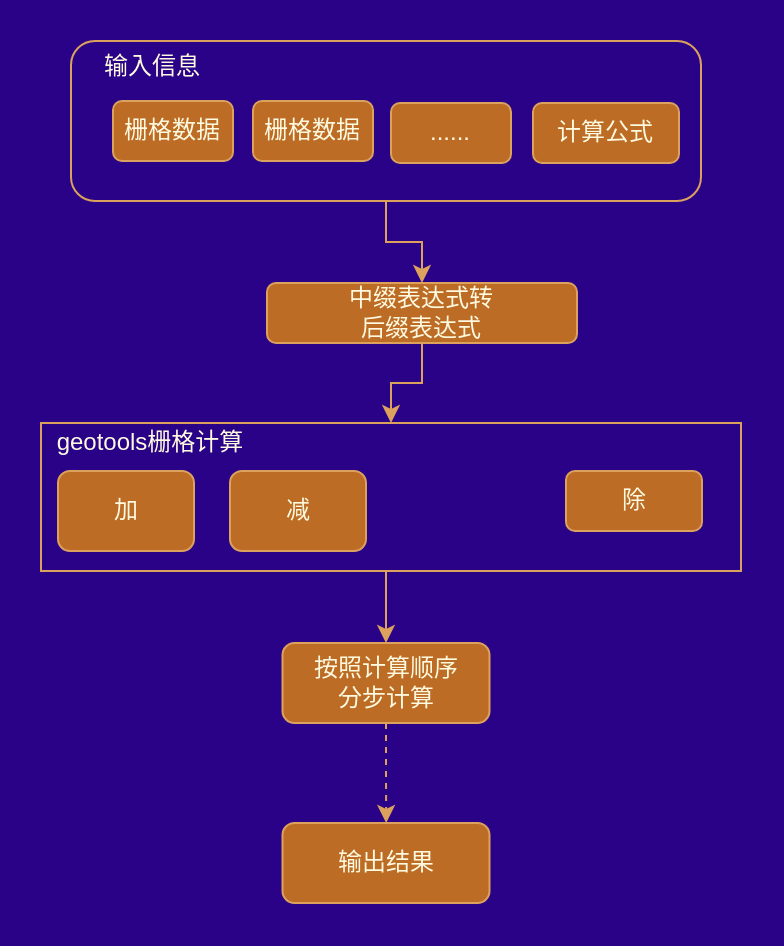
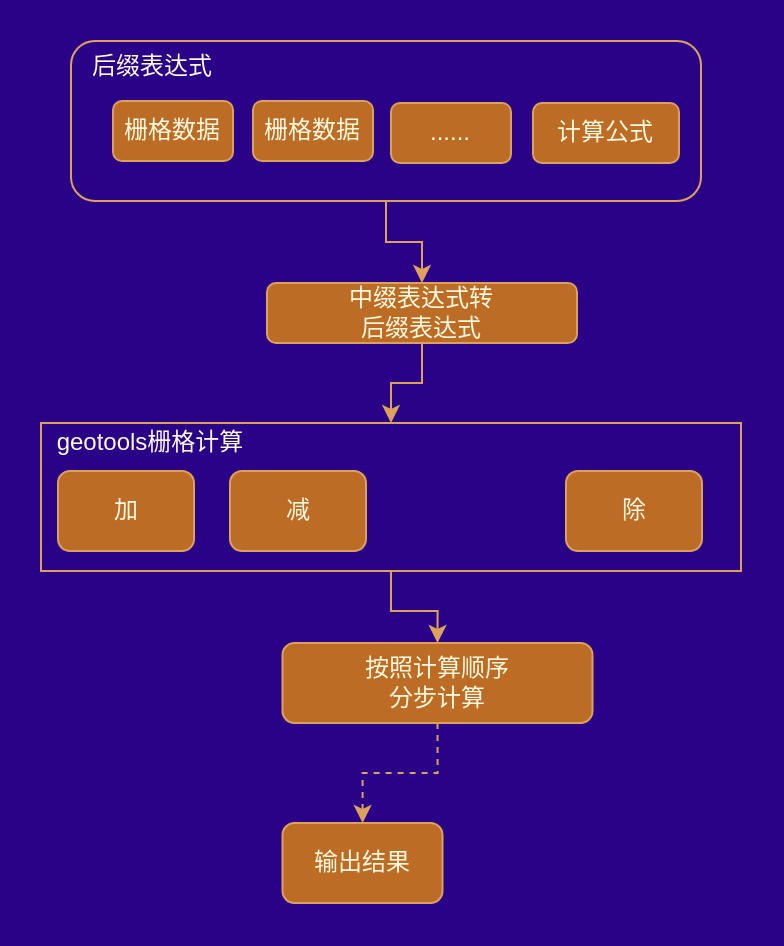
  <mxCell id="0" />
  <mxCell id="1" parent="0" />
  <mxCell id="2" value="" style="edgeStyle=orthogonalEdgeStyle;rounded=0;orthogonalLoop=1;jettySize=auto;html=1;strokeColor=#DDA15E;fontColor=#FEFAE0;labelBackgroundColor=#283618;" parent="1" source="3" target="10" edge="1"><mxGeometry relative="1" as="geometry" /></mxCell>
  <mxCell id="3" value="" style="rounded=1;whiteSpace=wrap;html=1;fontSize=12;glass=0;strokeWidth=1;shadow=0;align=left;fillColor=none;strokeColor=#DDA15E;fontColor=#FEFAE0;" parent="1" vertex="1"><mxGeometry x="35" y="20" width="315" height="80" as="geometry" /></mxCell>
- <mxCell id="4" value="输入信息" style="text;html=1;strokeColor=none;fillColor=none;align=center;verticalAlign=middle;whiteSpace=wrap;rounded=0;fontColor=#FEFAE0;" parent="1" vertex="1"><mxGeometry x="41" y="23" width="70" height="20" as="geometry" /></mxCell>
+ <mxCell id="4" value="后缀表达式" style="text;html=1;strokeColor=none;fillColor=none;align=center;verticalAlign=middle;whiteSpace=wrap;rounded=0;fontColor=#FEFAE0;" parent="1" vertex="1"><mxGeometry x="41" y="23" width="70" height="20" as="geometry" /></mxCell>
  <mxCell id="5" value="栅格数据" style="rounded=1;whiteSpace=wrap;html=1;fillColor=#BC6C25;strokeColor=#DDA15E;fontColor=#FEFAE0;" parent="1" vertex="1"><mxGeometry x="56" y="50" width="60" height="30" as="geometry" /></mxCell>
  <mxCell id="6" value="计算公式" style="rounded=1;whiteSpace=wrap;html=1;fillColor=#BC6C25;strokeColor=#DDA15E;fontColor=#FEFAE0;" parent="1" vertex="1"><mxGeometry x="266" y="51" width="73" height="30" as="geometry" /></mxCell>
  <mxCell id="7" value="栅格数据" style="rounded=1;whiteSpace=wrap;html=1;fillColor=#BC6C25;strokeColor=#DDA15E;fontColor=#FEFAE0;" parent="1" vertex="1"><mxGeometry x="126" y="50" width="60" height="30" as="geometry" /></mxCell>
  <mxCell id="8" value="......" style="rounded=1;whiteSpace=wrap;html=1;fillColor=#BC6C25;strokeColor=#DDA15E;fontColor=#FEFAE0;" parent="1" vertex="1"><mxGeometry x="195" y="51" width="60" height="30" as="geometry" /></mxCell>
  <mxCell id="9" style="edgeStyle=orthogonalEdgeStyle;rounded=0;orthogonalLoop=1;jettySize=auto;html=1;exitX=0.5;exitY=1;exitDx=0;exitDy=0;entryX=0.5;entryY=0;entryDx=0;entryDy=0;strokeColor=#DDA15E;fontColor=#FEFAE0;labelBackgroundColor=#283618;" parent="1" source="10" target="17" edge="1"><mxGeometry relative="1" as="geometry" /></mxCell>
  <mxCell id="10" value="中缀表达式转&lt;br&gt;后缀表达式" style="rounded=1;whiteSpace=wrap;html=1;fontSize=12;glass=0;strokeWidth=1;shadow=0;fillColor=#BC6C25;strokeColor=#DDA15E;fontColor=#FEFAE0;" parent="1" vertex="1"><mxGeometry x="133" y="141" width="155" height="30" as="geometry" /></mxCell>
  <mxCell id="11" value="加" style="rounded=1;whiteSpace=wrap;html=1;fontSize=12;glass=0;strokeWidth=1;shadow=0;fillColor=#BC6C25;strokeColor=#DDA15E;fontColor=#FEFAE0;" parent="1" vertex="1"><mxGeometry x="28.5" y="235" width="68" height="40" as="geometry" /></mxCell>
  <mxCell id="12" value="减" style="rounded=1;whiteSpace=wrap;html=1;fontSize=12;glass=0;strokeWidth=1;shadow=0;fillColor=#BC6C25;strokeColor=#DDA15E;fontColor=#FEFAE0;" parent="1" vertex="1"><mxGeometry x="114.5" y="235" width="68" height="40" as="geometry" /></mxCell>
- <mxCell id="13" value="除" style="rounded=1;whiteSpace=wrap;html=1;fontSize=12;glass=0;strokeWidth=1;shadow=0;fillColor=#BC6C25;strokeColor=#DDA15E;fontColor=#FEFAE0;" parent="1" vertex="1"><mxGeometry x="282.5" y="235" width="68" height="30" as="geometry" /></mxCell>
+ <mxCell id="13" value="除" style="rounded=1;whiteSpace=wrap;html=1;fontSize=12;glass=0;strokeWidth=1;shadow=0;fillColor=#BC6C25;strokeColor=#DDA15E;fontColor=#FEFAE0;" parent="1" vertex="1"><mxGeometry x="282.5" y="235" width="68" height="40" as="geometry" /></mxCell>
  <mxCell id="14" style="edgeStyle=orthogonalEdgeStyle;rounded=0;orthogonalLoop=1;jettySize=auto;html=1;exitX=0.5;exitY=1;exitDx=0;exitDy=0;strokeColor=#DDA15E;fontColor=#FEFAE0;labelBackgroundColor=#283618;dashed=1;" parent="1" source="15" target="19" edge="1"><mxGeometry relative="1" as="geometry" /></mxCell>
- <mxCell id="15" value="按照计算顺序&lt;br&gt;分步计算" style="rounded=1;whiteSpace=wrap;html=1;fontSize=12;glass=0;strokeWidth=1;shadow=0;fillColor=#BC6C25;strokeColor=#DDA15E;fontColor=#FEFAE0;" parent="1" vertex="1"><mxGeometry x="140.75" y="321" width="103.5" height="40" as="geometry" /></mxCell>
+ <mxCell id="15" value="按照计算顺序&lt;br&gt;分步计算" style="rounded=1;whiteSpace=wrap;html=1;fontSize=12;glass=0;strokeWidth=1;shadow=0;fillColor=#BC6C25;strokeColor=#DDA15E;fontColor=#FEFAE0;" parent="1" vertex="1"><mxGeometry x="140.75" y="321" width="155" height="40" as="geometry" /></mxCell>
  <mxCell id="16" style="edgeStyle=orthogonalEdgeStyle;rounded=0;orthogonalLoop=1;jettySize=auto;html=1;exitX=0.5;exitY=1;exitDx=0;exitDy=0;entryX=0.5;entryY=0;entryDx=0;entryDy=0;strokeColor=#DDA15E;fontColor=#FEFAE0;labelBackgroundColor=#283618;" parent="1" source="17" target="15" edge="1"><mxGeometry relative="1" as="geometry" /></mxCell>
  <mxCell id="17" value="" style="rounded=0;whiteSpace=wrap;html=1;fillColor=none;strokeColor=#DDA15E;fontColor=#FEFAE0;" parent="1" vertex="1"><mxGeometry x="20" y="211" width="350" height="74" as="geometry" /></mxCell>
  <mxCell id="18" value="geotools栅格计算" style="text;html=1;strokeColor=none;fillColor=none;align=center;verticalAlign=middle;whiteSpace=wrap;rounded=0;fontColor=#FEFAE0;" parent="1" vertex="1"><mxGeometry x="20" y="211" width="110" height="20" as="geometry" /></mxCell>
- <mxCell id="19" value="输出结果" style="rounded=1;whiteSpace=wrap;html=1;fontSize=12;glass=0;strokeWidth=1;shadow=0;fillColor=#BC6C25;strokeColor=#DDA15E;fontColor=#FEFAE0;" parent="1" vertex="1"><mxGeometry x="140.75" y="411" width="103.5" height="40" as="geometry" /></mxCell>
+ <mxCell id="19" value="输出结果" style="rounded=1;whiteSpace=wrap;html=1;fontSize=12;glass=0;strokeWidth=1;shadow=0;fillColor=#BC6C25;strokeColor=#DDA15E;fontColor=#FEFAE0;" parent="1" vertex="1"><mxGeometry x="140.75" y="411" width="80" height="40" as="geometry" /></mxCell>
